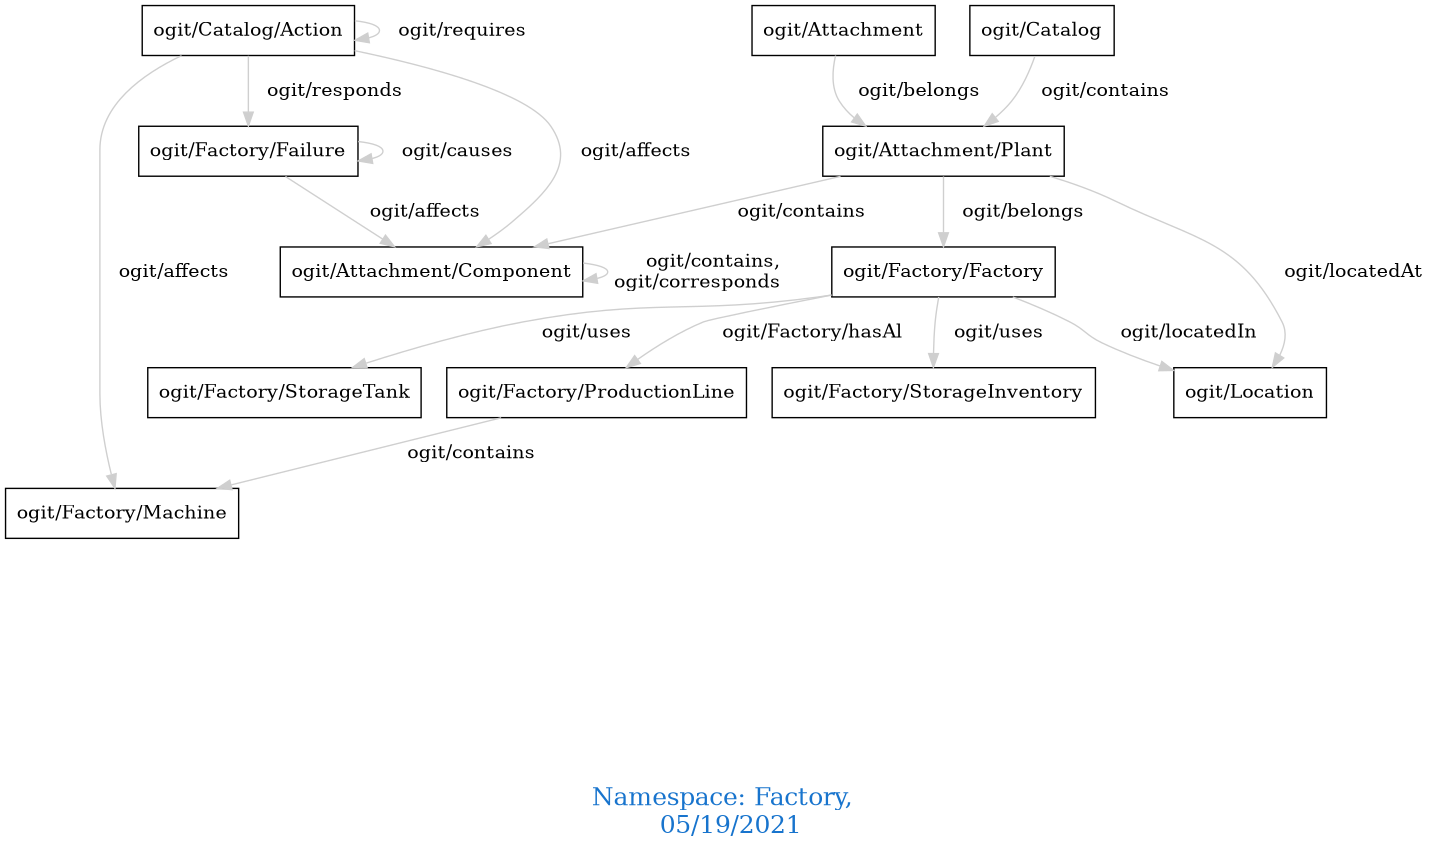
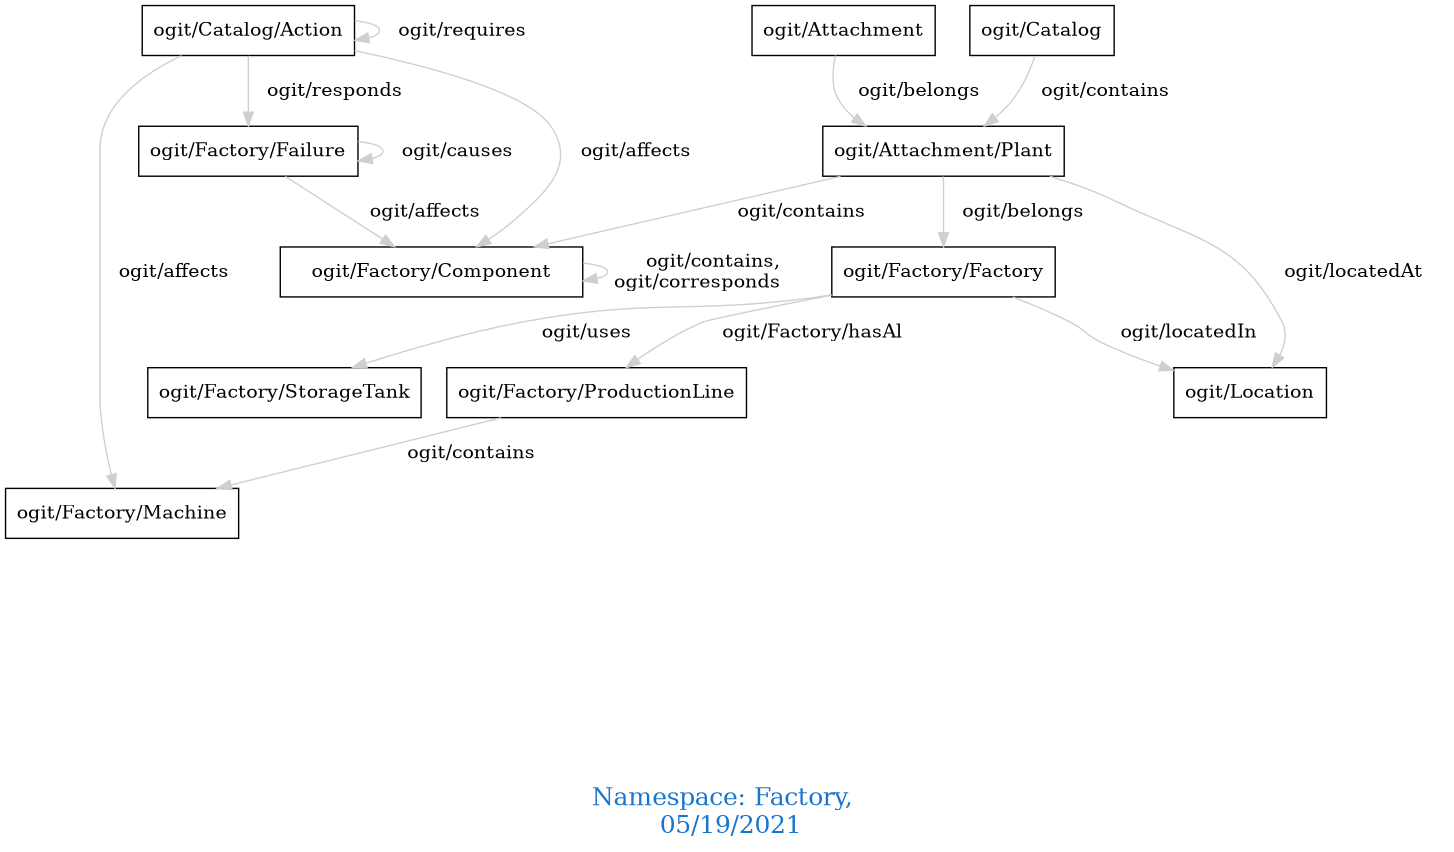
  digraph {
    fontcolor=dodgerblue3
    fontsize=18
    label="\n\n\nNamespace: Factory, \n 05/19/2021"
    rankdir=TB
    node [shape=polygon]
    edge [color=gray81]
    n1 [label="ogit/Attachment/Plant"]
-   "ogit/Factory/Component" [label="ogit/Attachment/Component"]
+   "ogit/Factory/Component"
    "ogit/Factory/Factory"
    "ogit/Location"
    "ogit/Factory/ProductionLine"
-   "ogit/Factory/StorageInventory"
    "ogit/Factory/StorageTank"
    "ogit/Factory/Machine"
    "ogit/Catalog"
    n10 [label="ogit/Catalog/Action"]
    "ogit/Factory/Failure"
    "ogit/Attachment"
    n1 -> "ogit/Factory/Component" [label="   ogit/contains    "]
    n1 -> "ogit/Factory/Factory" [label="   ogit/belongs    "]
    n1 -> "ogit/Location" [label="   ogit/locatedAt    "]
    "ogit/Factory/Component" -> "ogit/Factory/Component" [label="   ogit/contains, \n ogit/corresponds    "]
    "ogit/Factory/Factory" -> "ogit/Location" [label="   ogit/locatedIn    "]
    "ogit/Factory/Factory" -> "ogit/Factory/ProductionLine" [label="   ogit/Factory/hasAl    "]
-   "ogit/Factory/Factory" -> "ogit/Factory/StorageInventory" [label="   ogit/uses    "]
    "ogit/Factory/Factory" -> "ogit/Factory/StorageTank" [label="   ogit/uses    "]
    "ogit/Factory/ProductionLine" -> "ogit/Factory/Machine" [label="   ogit/contains    "]
    "ogit/Catalog" -> n1 [label="   ogit/contains    "]
    n10 -> "ogit/Factory/Component" [label="   ogit/affects    "]
    n10 -> "ogit/Factory/Machine" [label="   ogit/affects    "]
    n10 -> n10 [label="   ogit/requires    "]
    n10 -> "ogit/Factory/Failure" [label="   ogit/responds    "]
    "ogit/Factory/Failure" -> "ogit/Factory/Component" [label="   ogit/affects    "]
    "ogit/Factory/Failure" -> "ogit/Factory/Failure" [label="   ogit/causes    "]
    "ogit/Attachment" -> n1 [label="   ogit/belongs    "]
  }
